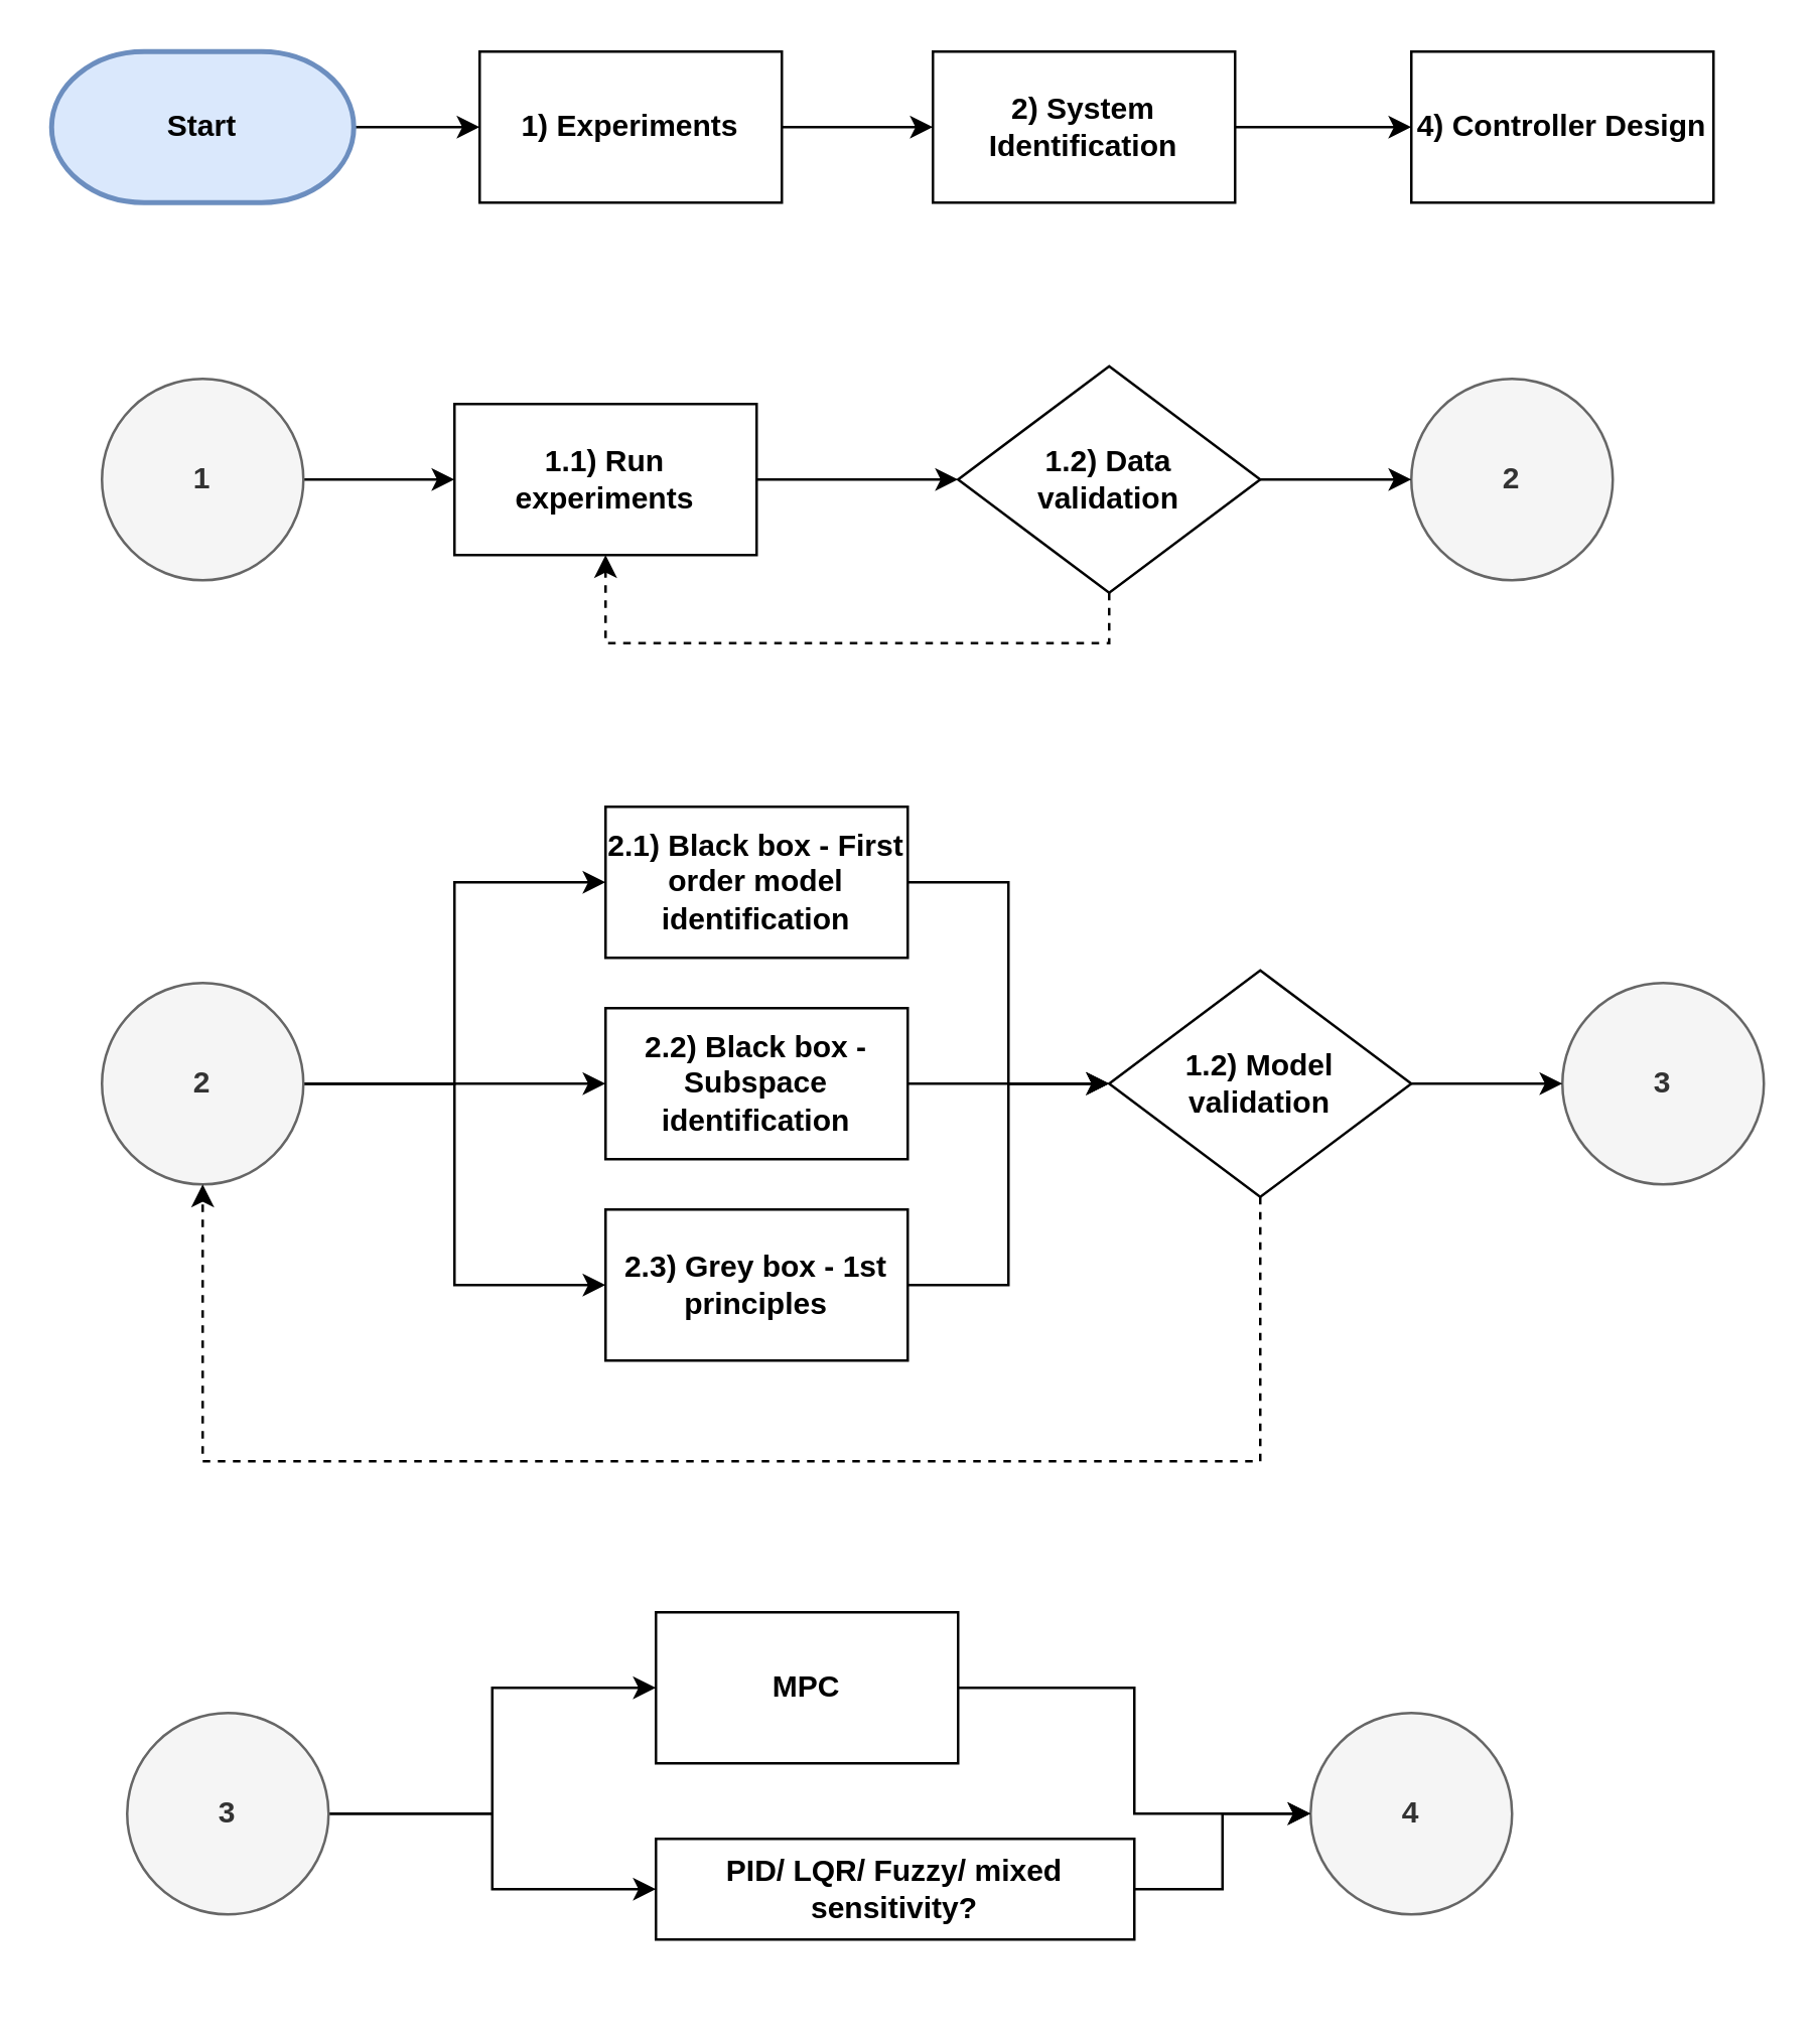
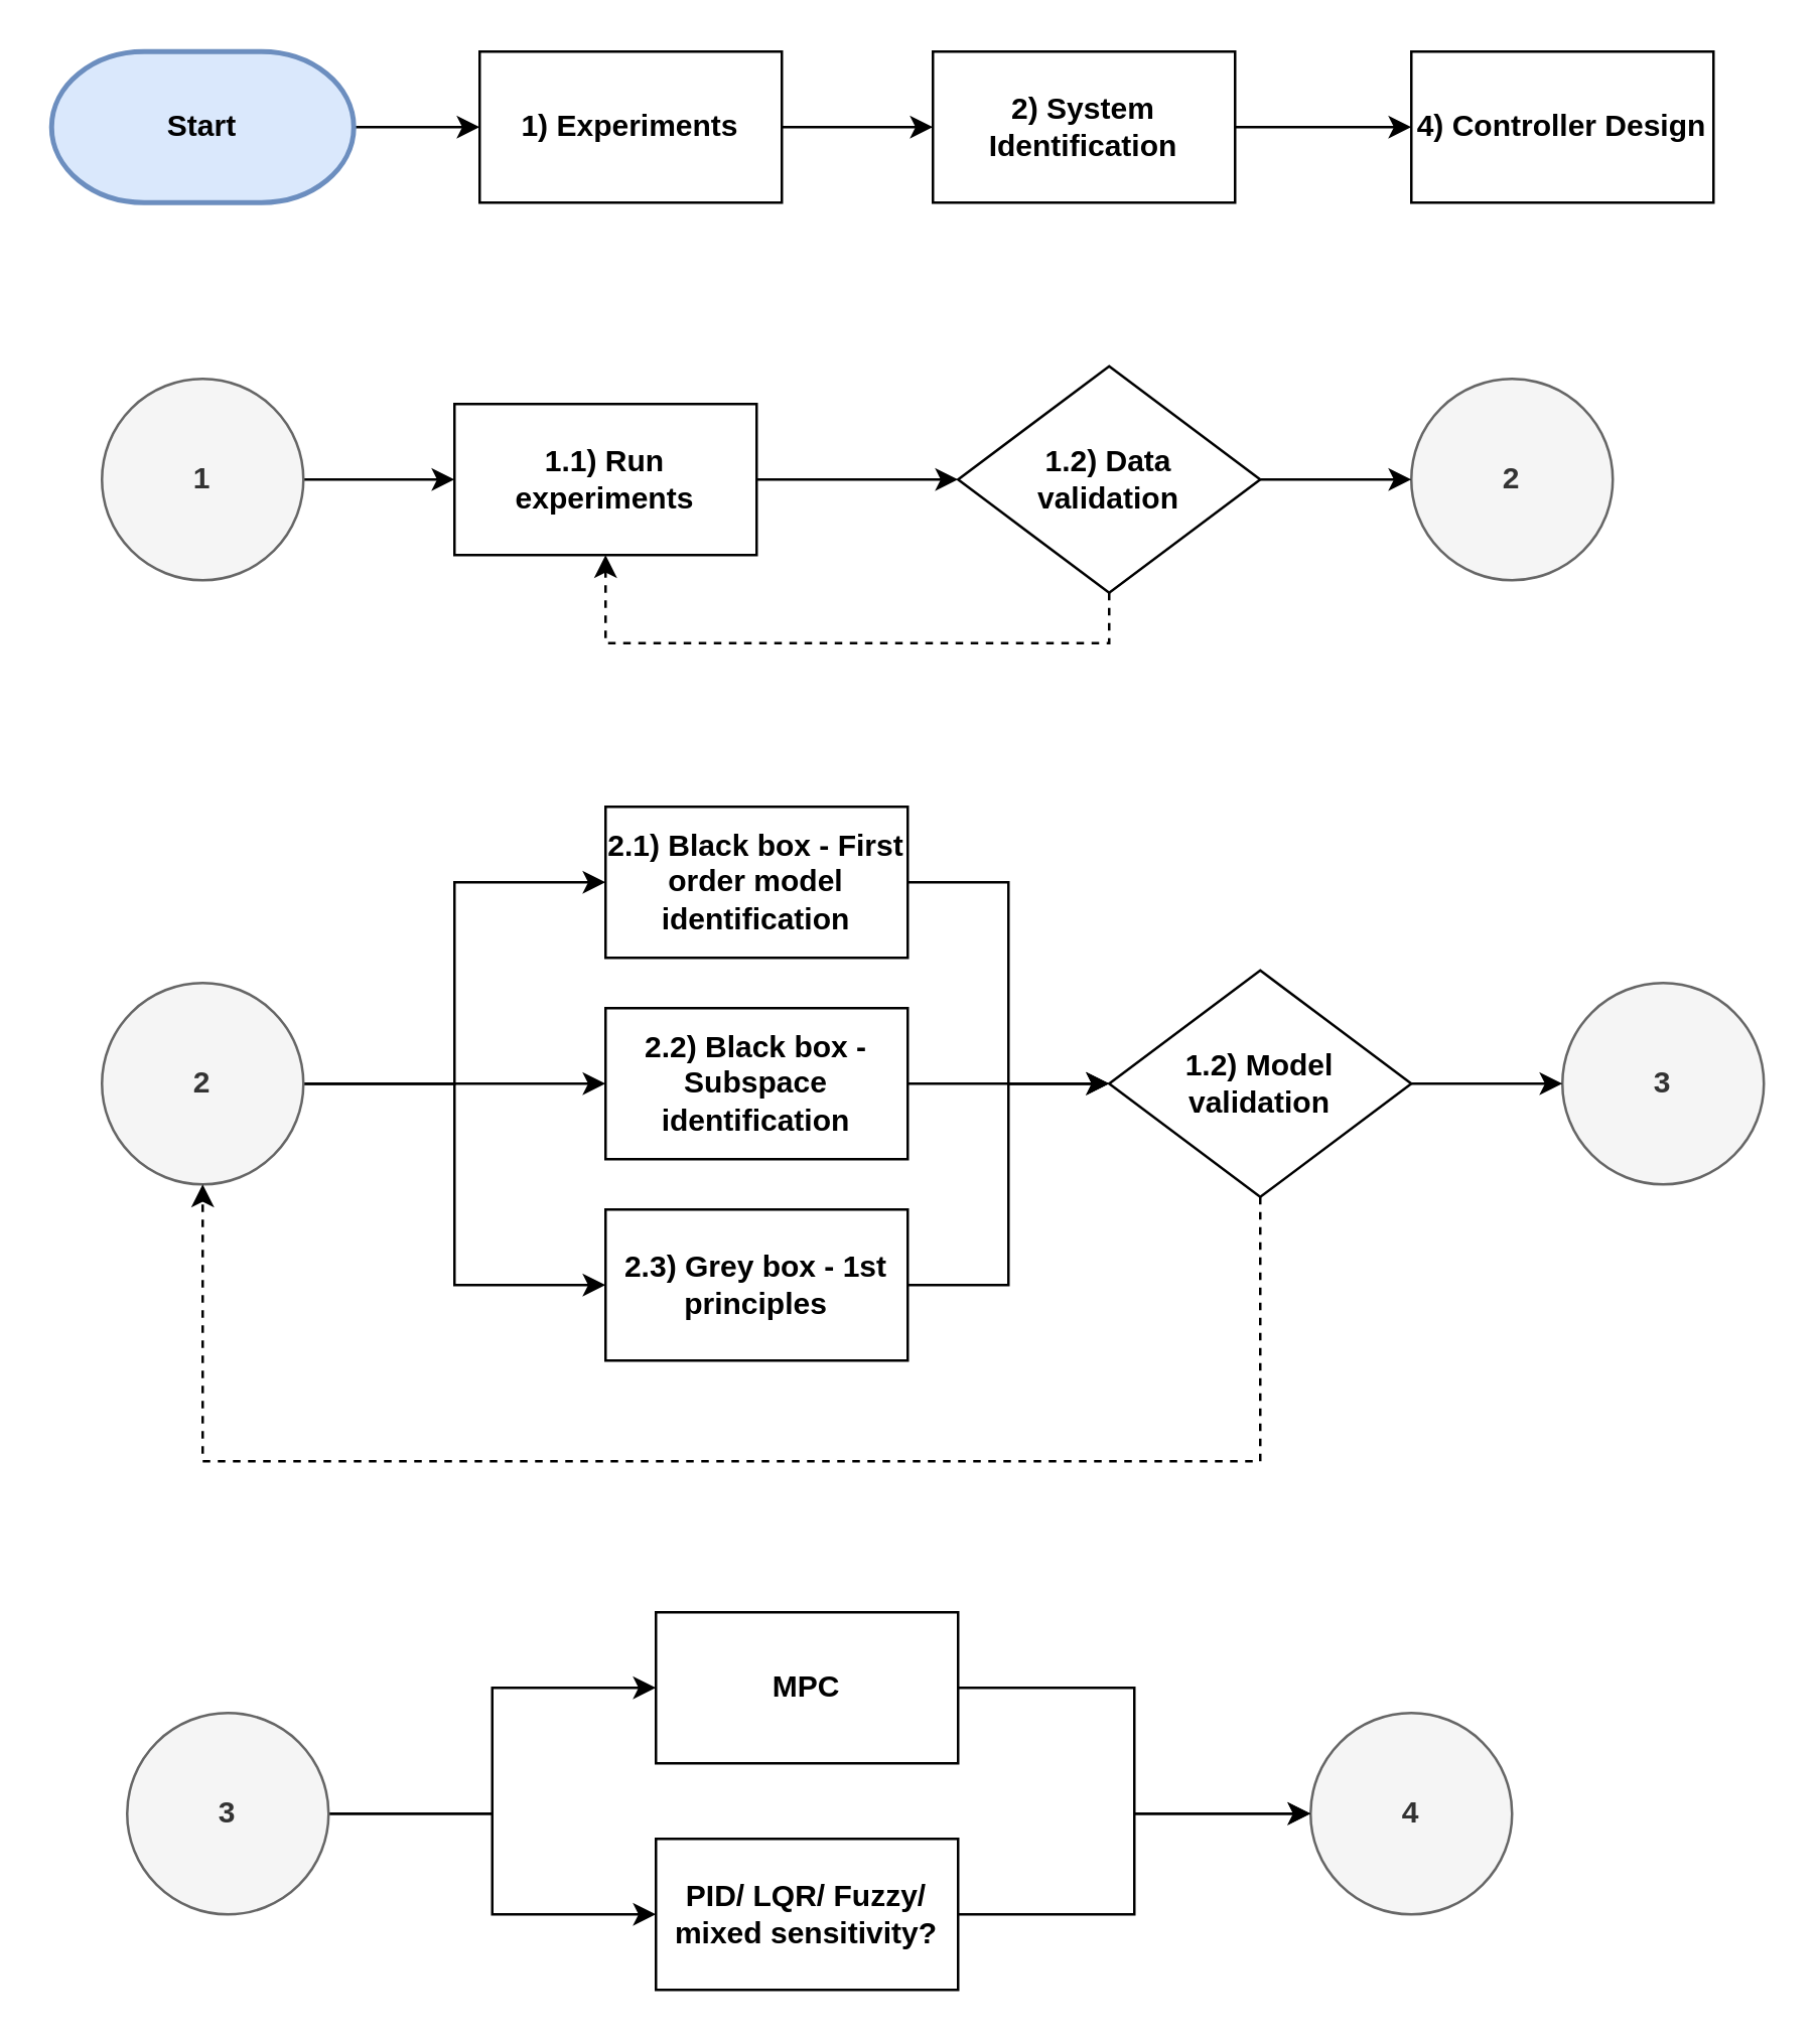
  <mxCell id="0" />
  <mxCell id="1" parent="0" />
  <mxCell id="2" style="edgeStyle=orthogonalEdgeStyle;rounded=0;orthogonalLoop=1;jettySize=auto;html=1;exitX=1;exitY=0.5;exitDx=0;exitDy=0;entryX=0;entryY=0.5;entryDx=0;entryDy=0;fontStyle=1" edge="1" parent="1" source="3" target="5"><mxGeometry relative="1" as="geometry" /></mxCell>
  <mxCell id="3" value="Start" style="strokeWidth=2;html=1;shape=mxgraph.flowchart.terminator;whiteSpace=wrap;fontFamily=Helvetica;fontSize=12;fontColor=#000000;align=center;strokeColor=#6c8ebf;fillColor=#dae8fc;fontStyle=1" vertex="1" parent="1"><mxGeometry x="20" y="20" width="120" height="60" as="geometry" /></mxCell>
  <mxCell id="4" value="" style="edgeStyle=orthogonalEdgeStyle;rounded=0;orthogonalLoop=1;jettySize=auto;html=1;fontStyle=1" edge="1" parent="1" source="5" target="7"><mxGeometry relative="1" as="geometry" /></mxCell>
  <mxCell id="5" value="1) Experiments" style="rounded=0;whiteSpace=wrap;html=1;fontStyle=1" vertex="1" parent="1"><mxGeometry x="190" y="20" width="120" height="60" as="geometry" /></mxCell>
  <mxCell id="6" value="" style="edgeStyle=orthogonalEdgeStyle;rounded=0;orthogonalLoop=1;jettySize=auto;html=1;" edge="1" parent="1" source="7" target="8"><mxGeometry relative="1" as="geometry" /></mxCell>
  <mxCell id="7" value="2) System Identification" style="rounded=0;whiteSpace=wrap;html=1;fontStyle=1" vertex="1" parent="1"><mxGeometry x="370" y="20" width="120" height="60" as="geometry" /></mxCell>
  <mxCell id="8" value="4) Controller Design" style="rounded=0;whiteSpace=wrap;html=1;fontStyle=1" vertex="1" parent="1"><mxGeometry x="560" y="20" width="120" height="60" as="geometry" /></mxCell>
  <mxCell id="9" value="" style="edgeStyle=orthogonalEdgeStyle;rounded=0;orthogonalLoop=1;jettySize=auto;html=1;" edge="1" parent="1" source="10" target="32"><mxGeometry relative="1" as="geometry" /></mxCell>
  <mxCell id="10" value="1" style="ellipse;whiteSpace=wrap;html=1;aspect=fixed;fillColor=#f5f5f5;strokeColor=#666666;fontColor=#333333;fontStyle=1" vertex="1" parent="1"><mxGeometry x="40" y="150" width="80" height="80" as="geometry" /></mxCell>
  <mxCell id="11" value="2" style="ellipse;whiteSpace=wrap;html=1;aspect=fixed;fillColor=#f5f5f5;strokeColor=#666666;fontColor=#333333;fontStyle=1" vertex="1" parent="1"><mxGeometry x="560" y="150" width="80" height="80" as="geometry" /></mxCell>
  <mxCell id="12" style="edgeStyle=orthogonalEdgeStyle;rounded=0;orthogonalLoop=1;jettySize=auto;html=1;exitX=1;exitY=0.5;exitDx=0;exitDy=0;entryX=0;entryY=0.5;entryDx=0;entryDy=0;fontStyle=1" edge="1" parent="1" source="15" target="20"><mxGeometry relative="1" as="geometry" /></mxCell>
  <mxCell id="13" style="edgeStyle=orthogonalEdgeStyle;rounded=0;orthogonalLoop=1;jettySize=auto;html=1;exitX=1;exitY=0.5;exitDx=0;exitDy=0;entryX=0;entryY=0.5;entryDx=0;entryDy=0;fontStyle=1" edge="1" parent="1" source="15" target="22"><mxGeometry relative="1" as="geometry" /></mxCell>
  <mxCell id="14" style="edgeStyle=orthogonalEdgeStyle;rounded=0;orthogonalLoop=1;jettySize=auto;html=1;exitX=1;exitY=0.5;exitDx=0;exitDy=0;entryX=0;entryY=0.5;entryDx=0;entryDy=0;fontStyle=1" edge="1" parent="1" source="15" target="18"><mxGeometry relative="1" as="geometry" /></mxCell>
  <mxCell id="15" value="2" style="ellipse;whiteSpace=wrap;html=1;aspect=fixed;fillColor=#f5f5f5;strokeColor=#666666;fontColor=#333333;fontStyle=1" vertex="1" parent="1"><mxGeometry x="40" y="390" width="80" height="80" as="geometry" /></mxCell>
  <mxCell id="16" value="3" style="ellipse;whiteSpace=wrap;html=1;aspect=fixed;fillColor=#f5f5f5;strokeColor=#666666;fontColor=#333333;fontStyle=1" vertex="1" parent="1"><mxGeometry x="620" y="390" width="80" height="80" as="geometry" /></mxCell>
  <mxCell id="17" style="edgeStyle=orthogonalEdgeStyle;rounded=0;orthogonalLoop=1;jettySize=auto;html=1;exitX=1;exitY=0.5;exitDx=0;exitDy=0;entryX=0;entryY=0.5;entryDx=0;entryDy=0;" edge="1" parent="1" source="18" target="38"><mxGeometry relative="1" as="geometry" /></mxCell>
  <mxCell id="18" value="2.3) Grey box - 1st principles" style="rounded=0;whiteSpace=wrap;html=1;fontStyle=1" vertex="1" parent="1"><mxGeometry x="240" y="480" width="120" height="60" as="geometry" /></mxCell>
  <mxCell id="19" style="edgeStyle=orthogonalEdgeStyle;rounded=0;orthogonalLoop=1;jettySize=auto;html=1;exitX=1;exitY=0.5;exitDx=0;exitDy=0;entryX=0;entryY=0.5;entryDx=0;entryDy=0;" edge="1" parent="1" source="20" target="38"><mxGeometry relative="1" as="geometry" /></mxCell>
  <mxCell id="20" value="2.1) Black box - First order model identification" style="rounded=0;whiteSpace=wrap;html=1;fontStyle=1" vertex="1" parent="1"><mxGeometry x="240" y="320" width="120" height="60" as="geometry" /></mxCell>
  <mxCell id="21" style="edgeStyle=orthogonalEdgeStyle;rounded=0;orthogonalLoop=1;jettySize=auto;html=1;exitX=1;exitY=0.5;exitDx=0;exitDy=0;entryX=0;entryY=0.5;entryDx=0;entryDy=0;" edge="1" parent="1" source="22" target="38"><mxGeometry relative="1" as="geometry" /></mxCell>
  <mxCell id="22" value="2.2) Black box - Subspace identification" style="rounded=0;whiteSpace=wrap;html=1;fontStyle=1" vertex="1" parent="1"><mxGeometry x="240" y="400" width="120" height="60" as="geometry" /></mxCell>
  <mxCell id="23" style="edgeStyle=orthogonalEdgeStyle;rounded=0;orthogonalLoop=1;jettySize=auto;html=1;exitX=1;exitY=0.5;exitDx=0;exitDy=0;entryX=0;entryY=0.5;entryDx=0;entryDy=0;fontStyle=1" edge="1" parent="1" source="25" target="28"><mxGeometry relative="1" as="geometry" /></mxCell>
  <mxCell id="24" style="edgeStyle=orthogonalEdgeStyle;rounded=0;orthogonalLoop=1;jettySize=auto;html=1;exitX=1;exitY=0.5;exitDx=0;exitDy=0;entryX=0;entryY=0.5;entryDx=0;entryDy=0;fontStyle=1" edge="1" parent="1" source="25" target="30"><mxGeometry relative="1" as="geometry" /></mxCell>
  <mxCell id="25" value="3" style="ellipse;whiteSpace=wrap;html=1;aspect=fixed;fillColor=#f5f5f5;strokeColor=#666666;fontColor=#333333;fontStyle=1" vertex="1" parent="1"><mxGeometry x="50" y="680" width="80" height="80" as="geometry" /></mxCell>
  <mxCell id="26" value="4" style="ellipse;whiteSpace=wrap;html=1;aspect=fixed;fillColor=#f5f5f5;strokeColor=#666666;fontColor=#333333;fontStyle=1" vertex="1" parent="1"><mxGeometry x="520" y="680" width="80" height="80" as="geometry" /></mxCell>
  <mxCell id="27" style="edgeStyle=orthogonalEdgeStyle;rounded=0;orthogonalLoop=1;jettySize=auto;html=1;exitX=1;exitY=0.5;exitDx=0;exitDy=0;entryX=0;entryY=0.5;entryDx=0;entryDy=0;fontStyle=1" edge="1" parent="1" source="28" target="26"><mxGeometry relative="1" as="geometry" /></mxCell>
  <mxCell id="28" value="MPC" style="rounded=0;whiteSpace=wrap;html=1;fontStyle=1" vertex="1" parent="1"><mxGeometry x="260" y="640" width="120" height="60" as="geometry" /></mxCell>
  <mxCell id="29" style="edgeStyle=orthogonalEdgeStyle;rounded=0;orthogonalLoop=1;jettySize=auto;html=1;exitX=1;exitY=0.5;exitDx=0;exitDy=0;entryX=0;entryY=0.5;entryDx=0;entryDy=0;fontStyle=1" edge="1" parent="1" source="30" target="26"><mxGeometry relative="1" as="geometry" /></mxCell>
- <mxCell id="30" value="PID/ LQR/ Fuzzy/ mixed sensitivity?" style="rounded=0;whiteSpace=wrap;html=1;fontStyle=1" vertex="1" parent="1"><mxGeometry x="260" y="730" width="190" height="40" as="geometry" /></mxCell>
+ <mxCell id="30" value="PID/ LQR/ Fuzzy/ mixed sensitivity?" style="rounded=0;whiteSpace=wrap;html=1;fontStyle=1" vertex="1" parent="1"><mxGeometry x="260" y="730" width="120" height="60" as="geometry" /></mxCell>
  <mxCell id="31" value="" style="edgeStyle=orthogonalEdgeStyle;rounded=0;orthogonalLoop=1;jettySize=auto;html=1;" edge="1" parent="1" source="32" target="35"><mxGeometry relative="1" as="geometry" /></mxCell>
  <mxCell id="32" value="1.1) Run experiments" style="rounded=0;whiteSpace=wrap;html=1;fontStyle=1" vertex="1" parent="1"><mxGeometry x="180" y="160" width="120" height="60" as="geometry" /></mxCell>
  <mxCell id="33" value="" style="edgeStyle=orthogonalEdgeStyle;rounded=0;orthogonalLoop=1;jettySize=auto;html=1;" edge="1" parent="1" source="35" target="11"><mxGeometry relative="1" as="geometry" /></mxCell>
  <mxCell id="34" style="edgeStyle=orthogonalEdgeStyle;rounded=0;orthogonalLoop=1;jettySize=auto;html=1;exitX=0.5;exitY=1;exitDx=0;exitDy=0;entryX=0.5;entryY=1;entryDx=0;entryDy=0;dashed=1;" edge="1" parent="1" source="35" target="32"><mxGeometry relative="1" as="geometry" /></mxCell>
  <mxCell id="35" value="&lt;b&gt;1.2) Data validation&lt;/b&gt;" style="rhombus;whiteSpace=wrap;html=1;fontFamily=Helvetica;fontSize=12;fontColor=#000000;align=center;strokeColor=#000000;fillColor=#ffffff;spacingLeft=5;spacingRight=5;" vertex="1" parent="1"><mxGeometry x="380" y="145" width="120" height="90" as="geometry" /></mxCell>
  <mxCell id="36" style="edgeStyle=orthogonalEdgeStyle;rounded=0;orthogonalLoop=1;jettySize=auto;html=1;exitX=1;exitY=0.5;exitDx=0;exitDy=0;entryX=0;entryY=0.5;entryDx=0;entryDy=0;" edge="1" parent="1" source="38" target="16"><mxGeometry relative="1" as="geometry" /></mxCell>
  <mxCell id="37" style="edgeStyle=orthogonalEdgeStyle;rounded=0;orthogonalLoop=1;jettySize=auto;html=1;exitX=0.5;exitY=1;exitDx=0;exitDy=0;entryX=0.5;entryY=1;entryDx=0;entryDy=0;dashed=1;" edge="1" parent="1" source="38" target="15"><mxGeometry relative="1" as="geometry"><Array as="points"><mxPoint x="500" y="580" /><mxPoint x="80" y="580" /></Array></mxGeometry></mxCell>
  <mxCell id="38" value="&lt;b&gt;1.2) Model validation&lt;/b&gt;" style="rhombus;whiteSpace=wrap;html=1;fontFamily=Helvetica;fontSize=12;fontColor=#000000;align=center;strokeColor=#000000;fillColor=#ffffff;spacingLeft=5;spacingRight=5;" vertex="1" parent="1"><mxGeometry x="440" y="385" width="120" height="90" as="geometry" /></mxCell>
